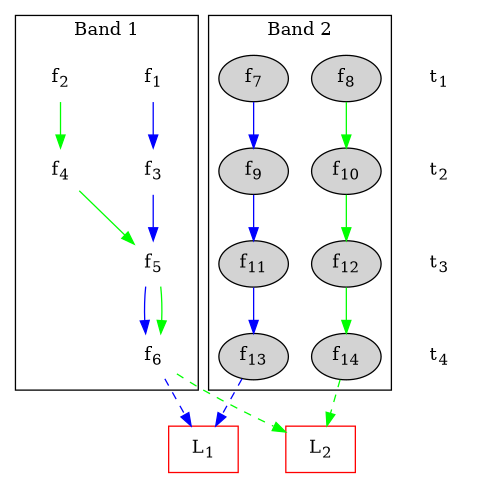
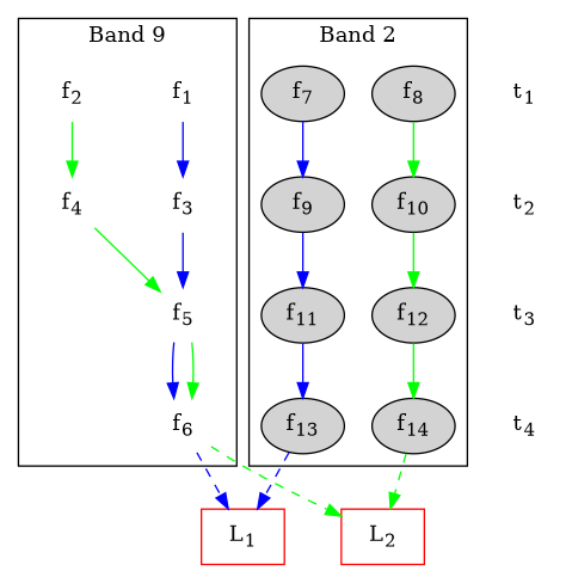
  digraph {
    rankdir=TB
    node [style=filled]
    edge [color=blue]
    n1 [color=white label=<f<SUB>1</SUB>>]
    n2 [color=white label=<f<SUB>3</SUB>>]
    n3 [color=white label=<f<SUB>2</SUB>>]
    n4 [color=white label=<f<SUB>4</SUB>>]
    n5 [color=white label=<f<SUB>5</SUB>>]
    n6 [color=white label=<f<SUB>6</SUB>>]
    n7 [label=<f<SUB>7</SUB>>]
    n8 [label=<f<SUB>9</SUB>>]
    n9 [label=<f<SUB>8</SUB>>]
    n10 [label=<f<SUB>10</SUB>>]
    n11 [label=<f<SUB>11</SUB>>]
    n12 [label=<f<SUB>12</SUB>>]
    n13 [label=<f<SUB>13</SUB>>]
    n14 [label=<f<SUB>14</SUB>>]
    n15 [color=red label=<L<SUB>1</SUB>> shape=box style=""]
    n16 [color=red label=<L<SUB>2</SUB>> shape=box style=""]
    n17 [label=<t<SUB>1</SUB>> shape=none style=""]
    n18 [label=<t<SUB>2</SUB>> shape=none style=""]
    n19 [label=<t<SUB>3</SUB>> shape=none style=""]
    n20 [label=<t<SUB>4</SUB>> shape=none style=""]
    subgraph cluster_1 {
-     label="Band 1"
+     label="Band 9"
      n1
      n2
      n3
      n4
      n5
      n6
    }
    subgraph cluster_2 {
      label="Band 2"
      rank=min
      n7
      n8
      n9
      n10
      n11
      n12
      n13
      n14
    }
    n1 -> n2
    n2 -> n5
    n3 -> n4 [color=green]
    n4 -> n5 [color=green]
    n5 -> n6
    n5 -> n6 [color=green]
    n6 -> n15 [style=dashed]
    n6 -> n16 [color=green style=dashed]
    n7 -> n8
    n8 -> n11
    n9 -> n10 [color=green]
    n10 -> n12 [color=green]
    n11 -> n13
    n12 -> n14 [color=green]
    n13 -> n15 [style=dashed]
    n14 -> n16 [color=green style=dashed]
    n17 -> n18 [style=invis color=""]
    n18 -> n19 [style=invis color=""]
    n19 -> n20 [style=invis color=""]
  }
